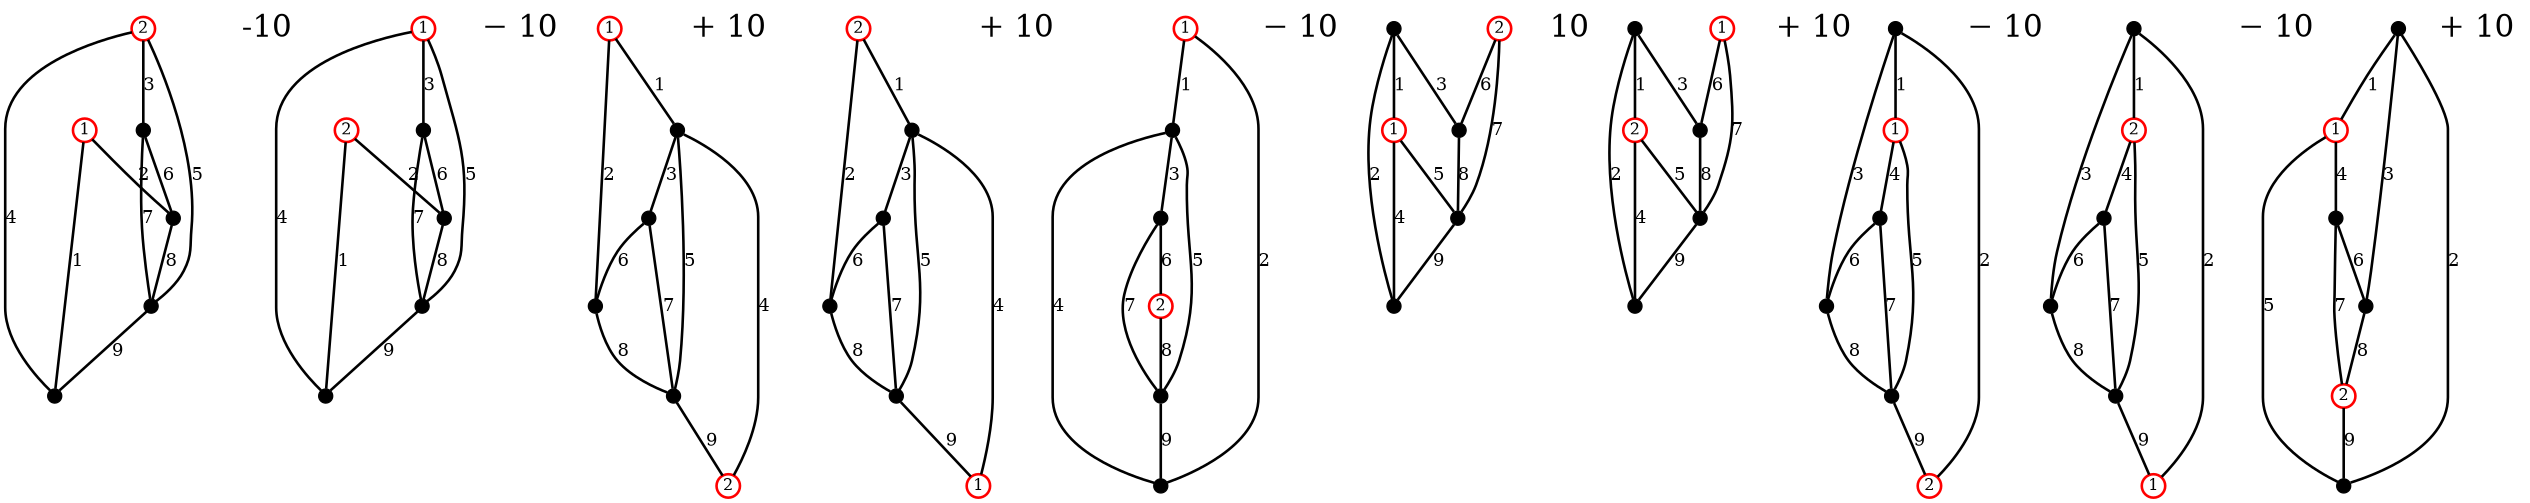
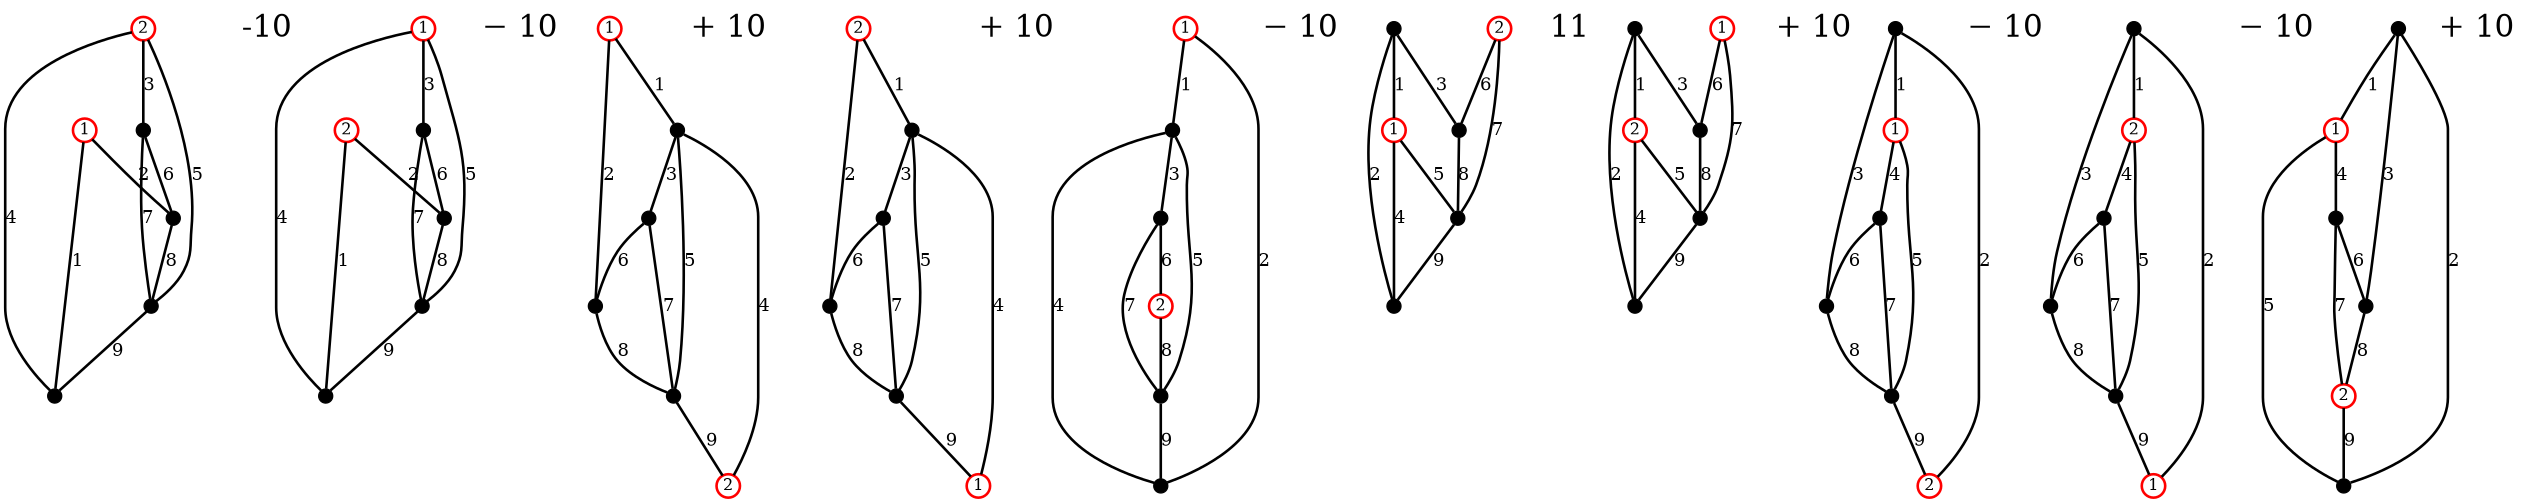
  graph {
    node [shape=point]
    edge [order=2 penwidth=2.0]
    n1 [color="#ff0000" extNr=1 fixedsize=True fontsize="12pt" label=1 penwidth="2pt" shape=circle width="0.25pt"]
    3 [width="0.15pt"]
    5 [width="0.15pt"]
    n4 [color="#ff0000" extNr=2 fixedsize=True fontsize="12pt" label=2 penwidth="2pt" shape=circle width="0.25pt"]
    2 [width="0.15pt"]
    4 [width="0.15pt"]
    n7 [fontsize="24pt" label=-10 shape=plaintext]
    n8 [color="#ff0000" extNr=2 fixedsize=True fontsize="12pt" label=2 penwidth="2pt" shape=circle width="0.25pt"]
    10 [width="0.15pt"]
    12 [width="0.15pt"]
    n11 [color="#ff0000" extNr=1 fixedsize=True fontsize="12pt" label=1 penwidth="2pt" shape=circle width="0.25pt"]
    9 [width="0.15pt"]
    11 [width="0.15pt"]
    n14 [fontsize="24pt" label="− 10" shape=plaintext]
    n15 [color="#ff0000" extNr=1 fixedsize=True fontsize="12pt" label=1 penwidth="2pt" shape=circle width="0.25pt"]
    15 [width="0.15pt"]
    17 [width="0.15pt"]
    16 [width="0.15pt"]
    18 [width="0.15pt"]
    n20 [color="#ff0000" extNr=2 fixedsize=True fontsize="12pt" label=2 penwidth="2pt" shape=circle width="0.25pt"]
    n21 [fontsize="24pt" label="+ 10" shape=plaintext]
    n22 [color="#ff0000" extNr=2 fixedsize=True fontsize="12pt" label=2 penwidth="2pt" shape=circle width="0.25pt"]
    22 [width="0.15pt"]
    24 [width="0.15pt"]
    23 [width="0.15pt"]
    25 [width="0.15pt"]
    n27 [color="#ff0000" extNr=1 fixedsize=True fontsize="12pt" label=1 penwidth="2pt" shape=circle width="0.25pt"]
    n28 [fontsize="24pt" label="+ 10" shape=plaintext]
    n29 [color="#ff0000" extNr=1 fixedsize=True fontsize="12pt" label=1 penwidth="2pt" shape=circle width="0.25pt"]
    29 [width="0.15pt"]
    33 [width="0.15pt"]
    30 [width="0.15pt"]
    32 [width="0.15pt"]
    n34 [color="#ff0000" extNr=2 fixedsize=True fontsize="12pt" label=2 penwidth="2pt" shape=circle width="0.25pt"]
    n35 [fontsize="24pt" label="− 10" shape=plaintext]
    35 [width="0.15pt"]
    n37 [color="#ff0000" extNr=1 fixedsize=True fontsize="12pt" label=1 penwidth="2pt" shape=circle width="0.25pt"]
    38 [width="0.15pt"]
    40 [width="0.15pt"]
    39 [width="0.15pt"]
    n41 [color="#ff0000" extNr=2 fixedsize=True fontsize="12pt" label=2 penwidth="2pt" shape=circle width="0.25pt"]
-   n42 [fontsize="24pt" label=10 shape=plaintext]
+   n42 [fontsize="24pt" label=11 shape=plaintext]
    42 [width="0.15pt"]
    n44 [color="#ff0000" extNr=2 fixedsize=True fontsize="12pt" label=2 penwidth="2pt" shape=circle width="0.25pt"]
    45 [width="0.15pt"]
    47 [width="0.15pt"]
    46 [width="0.15pt"]
    n48 [color="#ff0000" extNr=1 fixedsize=True fontsize="12pt" label=1 penwidth="2pt" shape=circle width="0.25pt"]
    n49 [fontsize="24pt" label="+ 10" shape=plaintext]
    49 [width="0.15pt"]
    n51 [color="#ff0000" extNr=1 fixedsize=True fontsize="12pt" label=1 penwidth="2pt" shape=circle width="0.25pt"]
    52 [width="0.15pt"]
    n53 [color="#ff0000" extNr=2 fixedsize=True fontsize="12pt" label=2 penwidth="2pt" shape=circle width="0.25pt"]
    51 [width="0.15pt"]
    53 [width="0.15pt"]
    n56 [fontsize="24pt" label="− 10" shape=plaintext]
    56 [width="0.15pt"]
    n58 [color="#ff0000" extNr=2 fixedsize=True fontsize="12pt" label=2 penwidth="2pt" shape=circle width="0.25pt"]
    59 [width="0.15pt"]
    n60 [color="#ff0000" extNr=1 fixedsize=True fontsize="12pt" label=1 penwidth="2pt" shape=circle width="0.25pt"]
    58 [width="0.15pt"]
    60 [width="0.15pt"]
    n63 [fontsize="24pt" label="− 10" shape=plaintext]
    63 [width="0.15pt"]
    n65 [color="#ff0000" extNr=1 fixedsize=True fontsize="12pt" label=1 penwidth="2pt" shape=circle width="0.25pt"]
    66 [width="0.15pt"]
    68 [width="0.15pt"]
    65 [width="0.15pt"]
    n69 [color="#ff0000" extNr=2 fixedsize=True fontsize="12pt" label=2 penwidth="2pt" shape=circle width="0.25pt"]
    n70 [fontsize="24pt" label="+ 10" shape=plaintext]
    n1 -- 3 [label=2]
    n1 -- 5 [label=1 order=1]
    3 -- 4 [label=8 order=8]
    n4 -- 5 [label=4 order=4]
    n4 -- 2 [label=3 order=3]
    n4 -- 4 [label=5 order=5]
    2 -- 3 [label=6 order=6]
    2 -- 4 [label=7 order=7]
    4 -- 5 [label=9 order=9]
    n8 -- 10 [label=2]
    n8 -- 12 [label=1 order=1]
    10 -- 11 [label=8 order=8]
    n11 -- 12 [label=4 order=4]
    n11 -- 9 [label=3 order=3]
    n11 -- 11 [label=5 order=5]
    9 -- 10 [label=6 order=6]
    9 -- 11 [label=7 order=7]
    11 -- 12 [label=9 order=9]
    n15 -- 15 [label=1 order=1]
    n15 -- 17 [label=2]
    15 -- 16 [label=3 order=3]
    15 -- 18 [label=5 order=5]
    15 -- n20 [label=4 order=4]
    17 -- 18 [label=8 order=8]
    16 -- 17 [label=6 order=6]
    16 -- 18 [label=7 order=7]
    18 -- n20 [label=9 order=9]
    n22 -- 22 [label=1 order=1]
    n22 -- 24 [label=2]
    22 -- 23 [label=3 order=3]
    22 -- 25 [label=5 order=5]
    22 -- n27 [label=4 order=4]
    24 -- 25 [label=8 order=8]
    23 -- 24 [label=6 order=6]
    23 -- 25 [label=7 order=7]
    25 -- n27 [label=9 order=9]
    n29 -- 29 [label=1 order=1]
    n29 -- 33 [label=2]
    29 -- 33 [label=4 order=4]
    29 -- 30 [label=3 order=3]
    29 -- 32 [label=5 order=5]
    30 -- 32 [label=7 order=7]
    30 -- n34 [label=6 order=6]
    32 -- 33 [label=9 order=9]
    n34 -- 32 [label=8 order=8]
    35 -- n37 [label=1 order=1]
    35 -- 38 [label=3 order=3]
    35 -- 40 [label=2]
    n37 -- 40 [label=4 order=4]
    n37 -- 39 [label=5 order=5]
    38 -- 39 [label=8 order=8]
    39 -- 40 [label=9 order=9]
    n41 -- 38 [label=6 order=6]
    n41 -- 39 [label=7 order=7]
    42 -- n44 [label=1 order=1]
    42 -- 45 [label=3 order=3]
    42 -- 47 [label=2]
    n44 -- 47 [label=4 order=4]
    n44 -- 46 [label=5 order=5]
    45 -- 46 [label=8 order=8]
    46 -- 47 [label=9 order=9]
    n48 -- 45 [label=6 order=6]
    n48 -- 46 [label=7 order=7]
    49 -- n51 [label=1 order=1]
    49 -- 52 [label=3 order=3]
    49 -- n53 [label=2]
    n51 -- 51 [label=4 order=4]
    n51 -- 53 [label=5 order=5]
    52 -- 53 [label=8 order=8]
    51 -- 52 [label=6 order=6]
    51 -- 53 [label=7 order=7]
    53 -- n53 [label=9 order=9]
    56 -- n58 [label=1 order=1]
    56 -- 59 [label=3 order=3]
    56 -- n60 [label=2]
    n58 -- 58 [label=4 order=4]
    n58 -- 60 [label=5 order=5]
    59 -- 60 [label=8 order=8]
    58 -- 59 [label=6 order=6]
    58 -- 60 [label=7 order=7]
    60 -- n60 [label=9 order=9]
    63 -- n65 [label=1 order=1]
    63 -- 66 [label=3 order=3]
    63 -- 68 [label=2]
    n65 -- 68 [label=5 order=5]
    n65 -- 65 [label=4 order=4]
    66 -- n69 [label=8 order=8]
    65 -- 66 [label=6 order=6]
    65 -- n69 [label=7 order=7]
    n69 -- 68 [label=9 order=9]
  }
